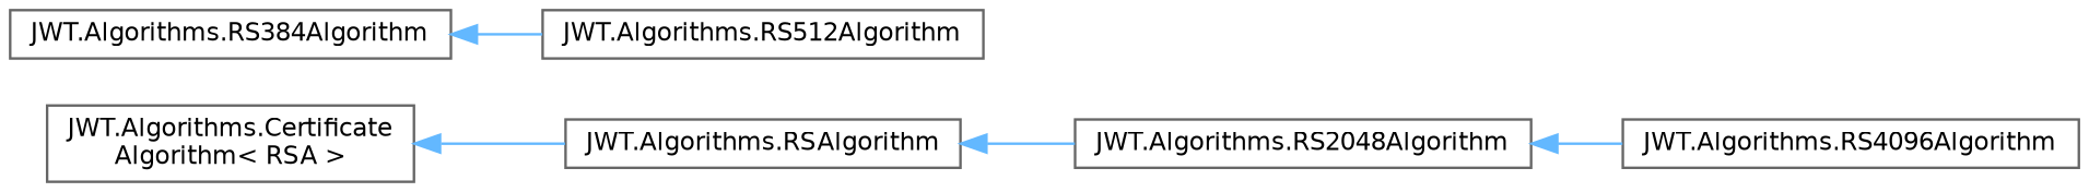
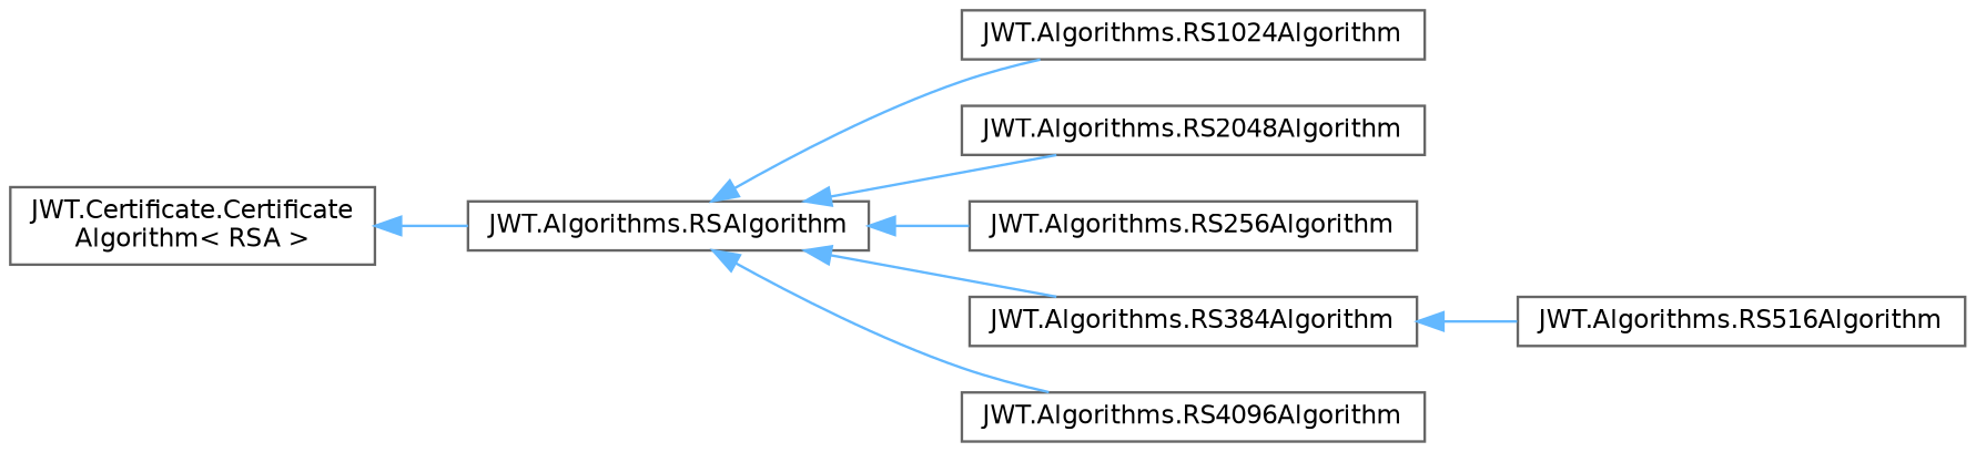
  digraph {
    rankdir=LR
    node [color=grey40 fillcolor=white fontname=Helvetica fontsize=10 shape=box style=filled]
    edge [color=steelblue1 dir=back fontname=Helvetica fontsize=10 labelfontname=Helvetica labelfontsize=10 style=solid]
-   n1 [height=0.2 label="JWT.Algorithms.Certificate\lAlgorithm\< RSA \>" width=0.4]
+   n1 [height=0.2 label="JWT.Certificate.Certificate\lAlgorithm\< RSA \>" width=0.4]
    n2 [height=0.2 label="JWT.Algorithms.RSAlgorithm" width=0.4]
+   n3 [height=0.2 label="JWT.Algorithms.RS1024Algorithm" width=0.4]
    n4 [height=0.2 label="JWT.Algorithms.RS2048Algorithm" width=0.4]
+   n5 [height=0.2 label="JWT.Algorithms.RS256Algorithm" width=0.4]
    n6 [height=0.2 label="JWT.Algorithms.RS384Algorithm" width=0.4]
    n7 [height=0.2 label="JWT.Algorithms.RS4096Algorithm" width=0.4]
-   n8 [height=0.2 label="JWT.Algorithms.RS512Algorithm" width=0.4]
+   n8 [height=0.2 label="JWT.Algorithms.RS516Algorithm" width=0.4]
    n1 -> n2
+   n2 -> n3
    n2 -> n4
-   n4 -> n7
+   n2 -> n5
+   n2 -> n6
+   n2 -> n7
    n6 -> n8
  }
